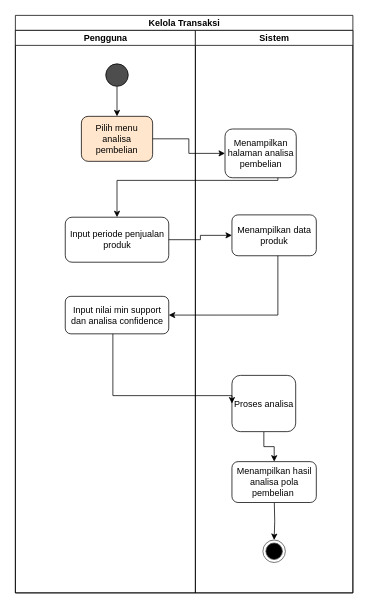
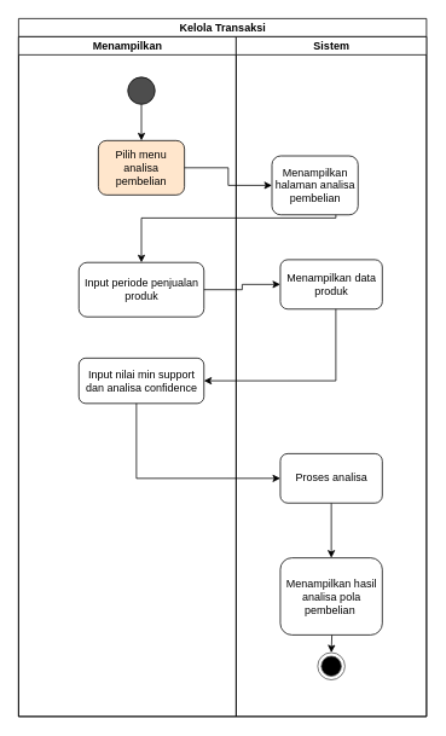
  <mxCell id="0" />
  <mxCell id="1" parent="0" />
  <mxCell id="2" value="Kelola Transaksi" style="swimlane;childLayout=stackLayout;resizeParent=1;resizeParentMax=0;startSize=20;html=1;" vertex="1" parent="1"><mxGeometry x="20" y="20" width="450" height="770" as="geometry" /></mxCell>
- <mxCell id="3" value="Pengguna" style="swimlane;startSize=20;html=1;" vertex="1" parent="2"><mxGeometry y="20" width="240" height="750" as="geometry" /></mxCell>
+ <mxCell id="3" value="Menampilkan" style="swimlane;startSize=20;html=1;" vertex="1" parent="2"><mxGeometry y="20" width="240" height="750" as="geometry" /></mxCell>
  <mxCell id="4" style="edgeStyle=orthogonalEdgeStyle;rounded=0;orthogonalLoop=1;jettySize=auto;html=1;" edge="1" parent="3" source="5" target="6"><mxGeometry relative="1" as="geometry" /></mxCell>
  <mxCell id="5" value="" style="ellipse;whiteSpace=wrap;html=1;aspect=fixed;fillColor=#4D4D4D;" vertex="1" parent="3"><mxGeometry x="120.5" y="44.61" width="30" height="30" as="geometry" /></mxCell>
  <mxCell id="6" value="Pilih menu analisa pembelian" style="rounded=1;whiteSpace=wrap;html=1;fillColor=#ffe6cc;" vertex="1" parent="3"><mxGeometry x="88" y="114.61" width="95" height="60" as="geometry" /></mxCell>
  <mxCell id="7" value="Input periode penjualan produk" style="rounded=1;whiteSpace=wrap;html=1;" vertex="1" parent="3"><mxGeometry x="66.5" y="249.11" width="138" height="60" as="geometry" /></mxCell>
  <mxCell id="8" value="Input nilai min support dan analisa confidence" style="rounded=1;whiteSpace=wrap;html=1;" vertex="1" parent="3"><mxGeometry x="66.5" y="354.61" width="138" height="50" as="geometry" /></mxCell>
  <mxCell id="9" style="edgeStyle=orthogonalEdgeStyle;rounded=0;orthogonalLoop=1;jettySize=auto;html=1;entryX=0;entryY=0.5;entryDx=0;entryDy=0;" edge="1" parent="2" source="6" target="12"><mxGeometry relative="1" as="geometry"><mxPoint x="270" y="164.61" as="targetPoint" /></mxGeometry></mxCell>
  <mxCell id="10" style="edgeStyle=orthogonalEdgeStyle;rounded=0;orthogonalLoop=1;jettySize=auto;html=1;" edge="1" parent="2" source="7" target="15"><mxGeometry relative="1" as="geometry"><mxPoint x="264.25" y="292.86" as="targetPoint" /></mxGeometry></mxCell>
  <mxCell id="11" value="Sistem" style="swimlane;startSize=20;html=1;" vertex="1" parent="2"><mxGeometry x="240" y="20" width="210" height="750" as="geometry" /></mxCell>
  <mxCell id="12" value="Menampilkan halaman analisa pembelian" style="rounded=1;whiteSpace=wrap;html=1;" vertex="1" parent="11"><mxGeometry x="39.5" y="131.5" width="95" height="65" as="geometry" /></mxCell>
  <mxCell id="13" value="" style="ellipse;html=1;shape=endState;fillColor=#000000;strokeColor=#4D4D4D;" vertex="1" parent="11"><mxGeometry x="90.0" y="679.5" width="30" height="30" as="geometry" /></mxCell>
  <mxCell id="14" style="edgeStyle=orthogonalEdgeStyle;rounded=0;orthogonalLoop=1;jettySize=auto;html=1;" edge="1" parent="11" target="13"><mxGeometry relative="1" as="geometry"><mxPoint x="105.25" y="629.5" as="sourcePoint" /></mxGeometry></mxCell>
  <mxCell id="15" value="Menampilkan data produk" style="rounded=1;whiteSpace=wrap;html=1;" vertex="1" parent="11"><mxGeometry x="48.75" y="246" width="112.5" height="54.5" as="geometry" /></mxCell>
  <mxCell id="16" style="edgeStyle=orthogonalEdgeStyle;rounded=0;orthogonalLoop=1;jettySize=auto;html=1;" edge="1" parent="11" source="17" target="18"><mxGeometry relative="1" as="geometry" /></mxCell>
- <mxCell id="17" value="Proses analisa" style="rounded=1;whiteSpace=wrap;html=1;" vertex="1" parent="11"><mxGeometry x="48.75" y="460" width="85" height="75" as="geometry" /></mxCell>
- <mxCell id="18" value="Menampilkan hasil analisa pola pembelian&amp;nbsp;" style="rounded=1;whiteSpace=wrap;html=1;" vertex="1" parent="11"><mxGeometry x="48.75" y="575" width="112.5" height="54.5" as="geometry" /></mxCell>
+ <mxCell id="17" value="Proses analisa" style="rounded=1;whiteSpace=wrap;html=1;" vertex="1" parent="11"><mxGeometry x="48.75" y="460" width="112.5" height="54.5" as="geometry" /></mxCell>
+ <mxCell id="18" value="Menampilkan hasil analisa pola pembelian&amp;nbsp;" style="rounded=1;whiteSpace=wrap;html=1;" vertex="1" parent="11"><mxGeometry x="48.75" y="575" width="112.5" height="85" as="geometry" /></mxCell>
  <mxCell id="19" style="edgeStyle=orthogonalEdgeStyle;rounded=0;orthogonalLoop=1;jettySize=auto;html=1;entryX=0.5;entryY=0;entryDx=0;entryDy=0;" edge="1" parent="2" source="12" target="7"><mxGeometry relative="1" as="geometry"><Array as="points"><mxPoint x="350" y="220" /><mxPoint x="135" y="220" /></Array></mxGeometry></mxCell>
  <mxCell id="20" style="edgeStyle=orthogonalEdgeStyle;rounded=0;orthogonalLoop=1;jettySize=auto;html=1;entryX=1;entryY=0.5;entryDx=0;entryDy=0;" edge="1" parent="2" source="15" target="8"><mxGeometry relative="1" as="geometry"><Array as="points"><mxPoint x="350" y="400" /></Array></mxGeometry></mxCell>
  <mxCell id="21" style="edgeStyle=orthogonalEdgeStyle;rounded=0;orthogonalLoop=1;jettySize=auto;html=1;entryX=0;entryY=0.5;entryDx=0;entryDy=0;" edge="1" parent="2" source="8" target="17"><mxGeometry relative="1" as="geometry"><Array as="points"><mxPoint x="130" y="507" /></Array></mxGeometry></mxCell>
